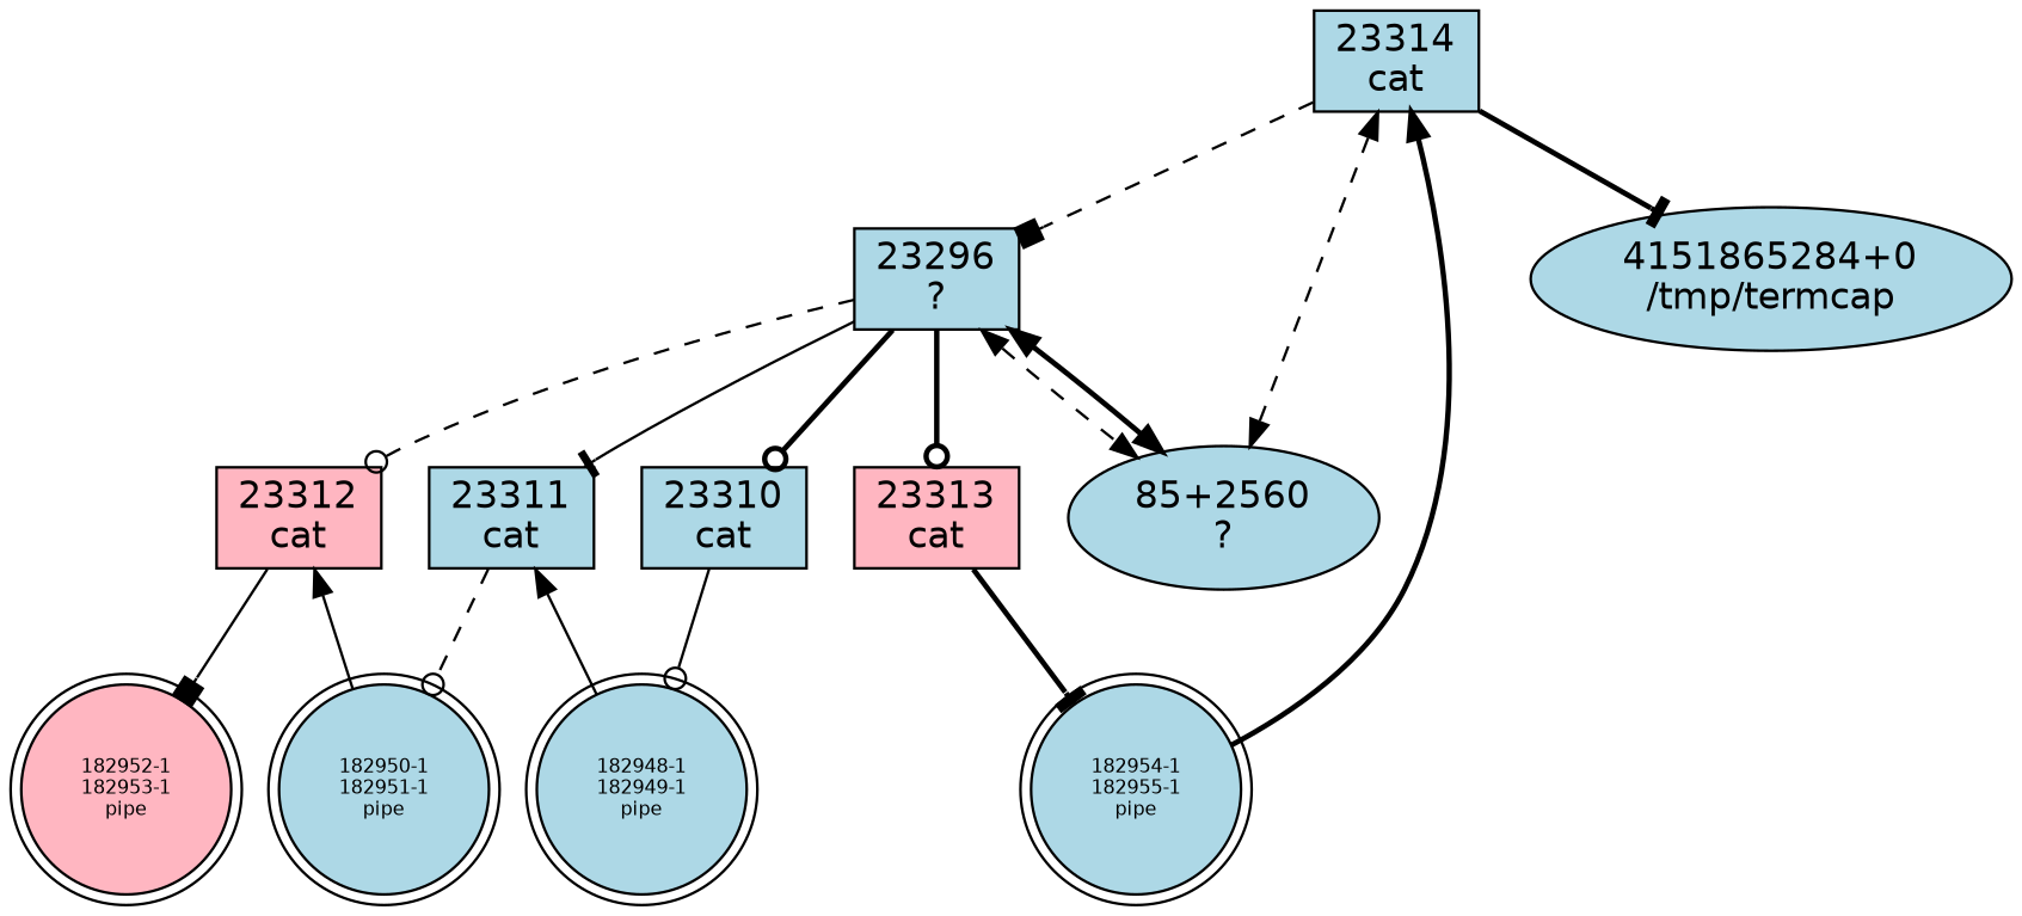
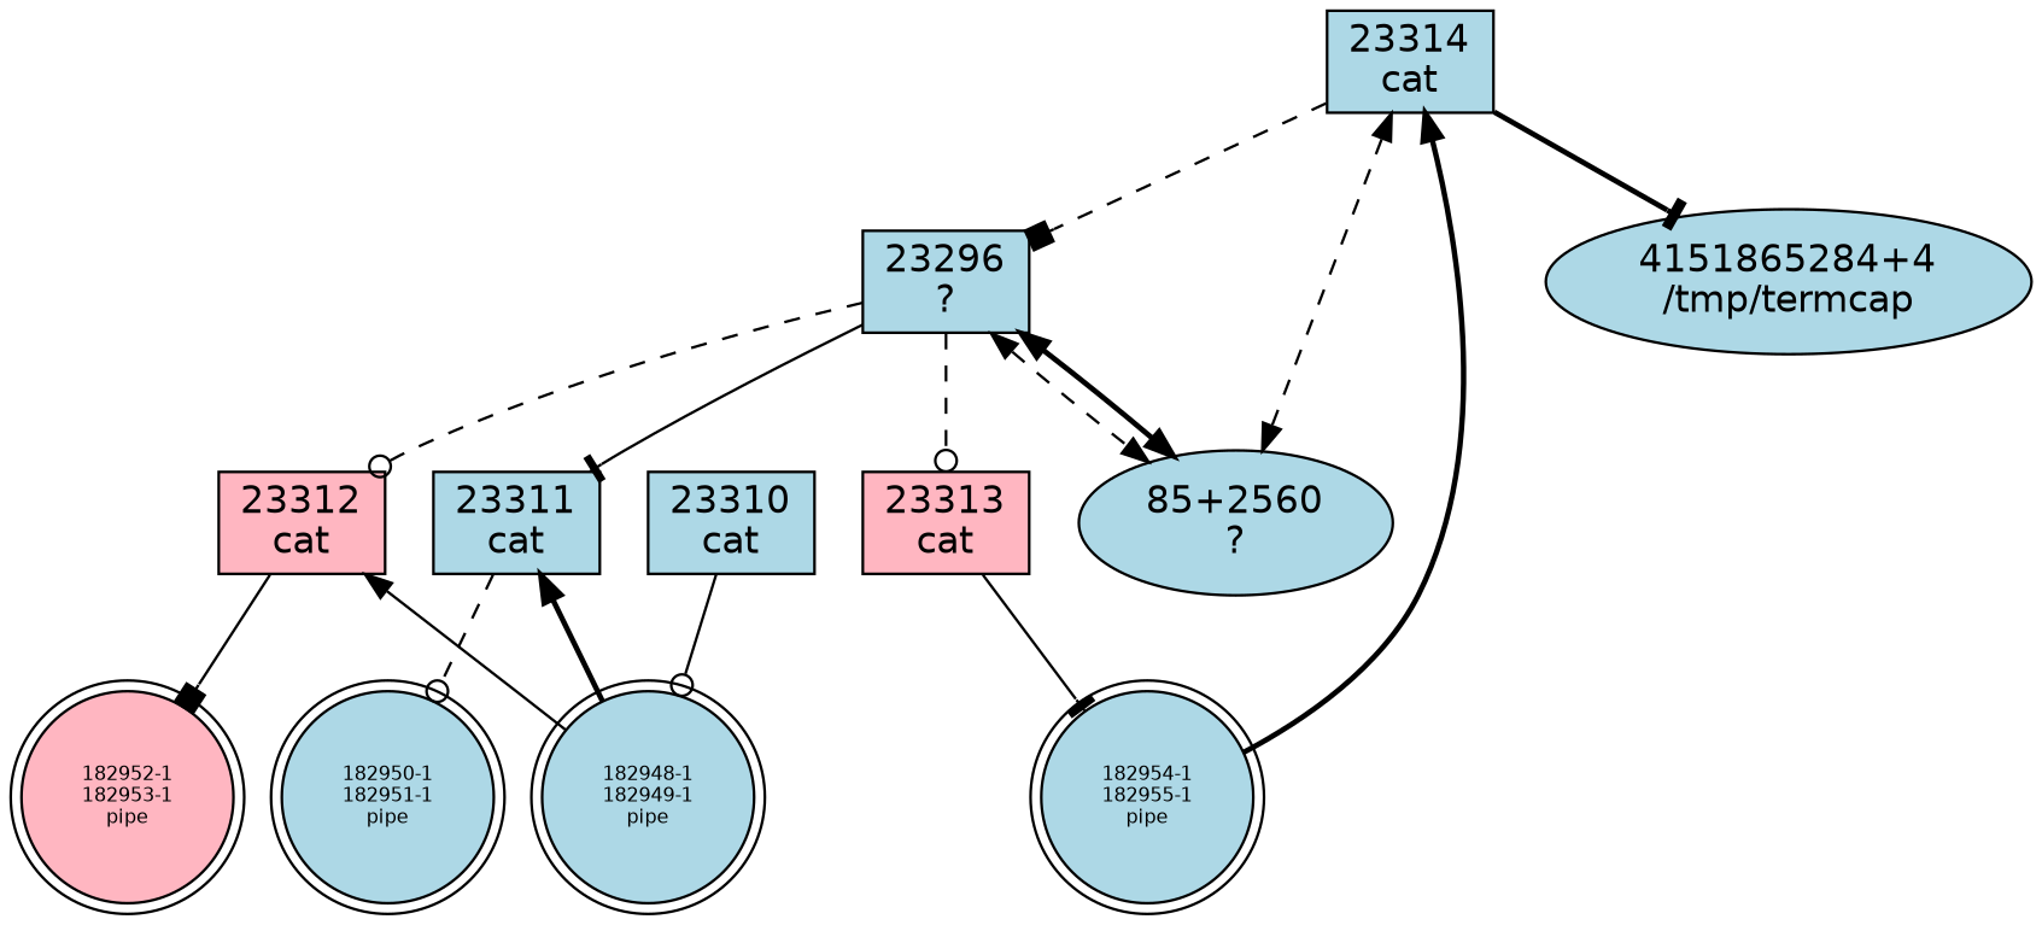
  digraph {
    fontname="DejaVu Sans"
    node [color=black fillcolor=lightblue fontcolor=black fontname="DejaVu Sans" fontsize=14 kind=proc shape=box style=filled]
    edge [color=black fontcolor=black fontname="DejaVu Sans" fontsize=14 style=solid]
    n1 [label="23296\n?" pname="?"]
    n2 [label="23310\ncat" pname=cat]
    n3 [label="23311\ncat" pname=cat]
    n4 [fillcolor=lightpink label="23312\ncat" pname=cat]
    n5 [fillcolor=lightpink label="23313\ncat" pname=cat]
    n6 [fname="?" kind=file label="85+2560\n?" shape=ellipse]
    n7 [fname=pipe fontsize=7 kind=file label="182948-1\n182949-1\npipe" shape=doublecircle subkind=pipe]
    n8 [fname=pipe fontsize=7 kind=file label="182950-1\n182951-1\npipe" shape=doublecircle subkind=pipe]
    n9 [fillcolor=lightpink fname=pipe fontsize=7 kind=file label="182952-1\n182953-1\npipe" shape=doublecircle subkind=pipe]
    n10 [fname=pipe fontsize=7 kind=file label="182954-1\n182955-1\npipe" shape=doublecircle subkind=pipe]
    n11 [label="23314\ncat" pname=cat]
-   n12 [fname="/tmp/termcap" kind=file label="4151865284+0\n/tmp/termcap" shape=ellipse]
-   n1 -> n2 [arrowhead=odot style=bold]
+   n12 [fname="/tmp/termcap" kind=file label="4151865284+4\n/tmp/termcap" shape=ellipse]
    n1 -> n3 [arrowhead=tee]
    n1 -> n4 [arrowhead=odot style=dashed]
-   n1 -> n5 [arrowhead=odot style=bold]
+   n1 -> n5 [arrowhead=odot style=dashed]
    n1 -> n6 [dir=both style=dashed]
    n1 -> n6 [dir=both style=bold]
    n2 -> n7 [arrowhead=odot dir=forward]
-   n3 -> n7 [dir=back]
+   n3 -> n7 [dir=back style=bold]
    n3 -> n8 [arrowhead=odot dir=forward style=dashed]
-   n4 -> n8 [dir=back]
+   n4 -> n7 [dir=back]
    n4 -> n9 [arrowhead=box dir=forward]
-   n5 -> n10 [arrowhead=tee dir=forward style=bold]
+   n5 -> n10 [arrowhead=tee dir=forward]
    n11 -> n1 [arrowhead=box style=dashed]
    n11 -> n6 [dir=both style=dashed]
    n11 -> n10 [dir=back style=bold]
    n11 -> n12 [arrowhead=tee dir=forward style=bold]
  }
